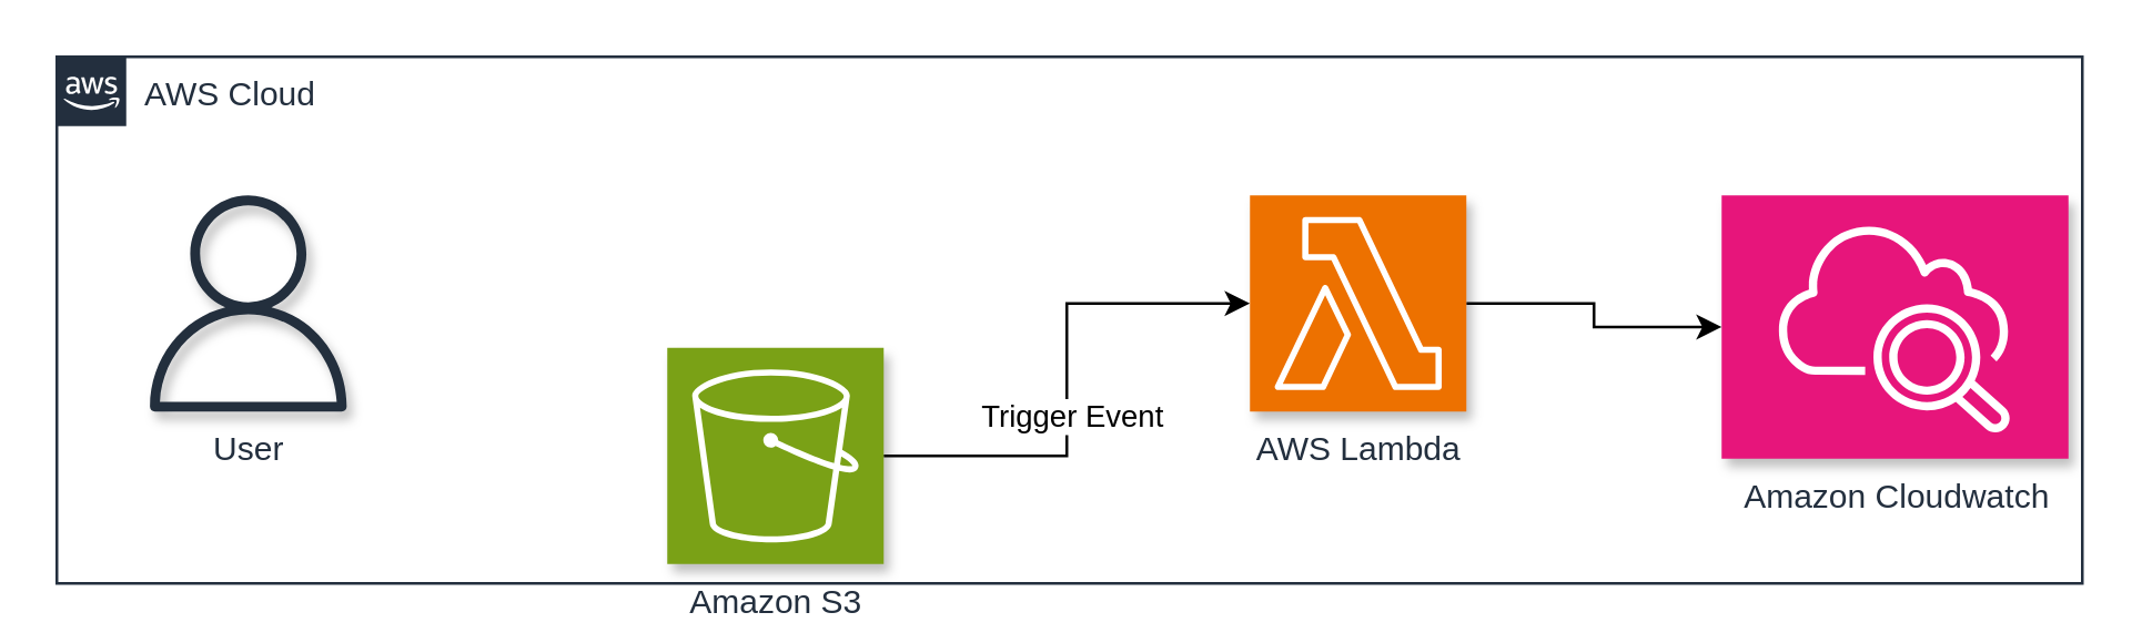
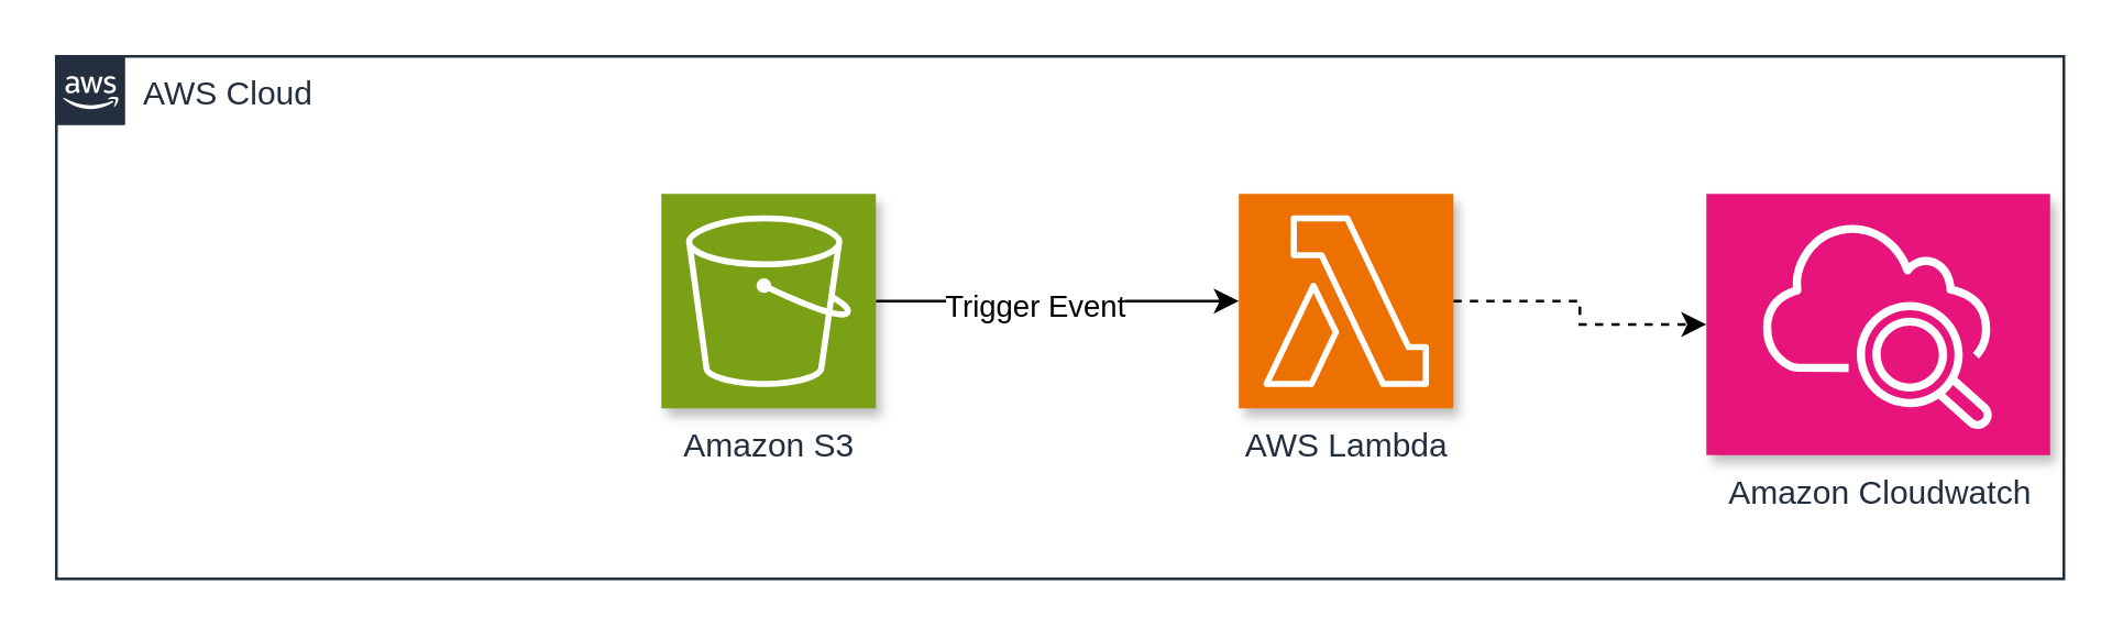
  <mxCell id="0" />
  <mxCell id="1" parent="0" />
  <mxCell id="2" value="AWS Cloud" style="points=[[0,0],[0.25,0],[0.5,0],[0.75,0],[1,0],[1,0.25],[1,0.5],[1,0.75],[1,1],[0.75,1],[0.5,1],[0.25,1],[0,1],[0,0.75],[0,0.5],[0,0.25]];outlineConnect=0;gradientColor=none;html=1;whiteSpace=wrap;fontSize=12;fontStyle=0;container=0;pointerEvents=0;collapsible=0;recursiveResize=0;shape=mxgraph.aws4.group;grIcon=mxgraph.aws4.group_aws_cloud_alt;strokeColor=#232F3E;fillColor=none;verticalAlign=top;align=left;spacingLeft=30;fontColor=#232F3E;dashed=0;" parent="1" vertex="1"><mxGeometry x="20" y="20" width="730" height="190" as="geometry" /></mxCell>
  <mxCell id="3" style="edgeStyle=orthogonalEdgeStyle;rounded=0;orthogonalLoop=1;jettySize=auto;html=1;" parent="1" source="5" target="7" edge="1"><mxGeometry relative="1" as="geometry" /></mxCell>
  <mxCell id="4" value="Trigger Event" style="edgeLabel;html=1;align=center;verticalAlign=middle;resizable=0;points=[];" parent="3" vertex="1" connectable="0"><mxGeometry x="-0.131" y="-1" relative="1" as="geometry"><mxPoint as="offset" /></mxGeometry></mxCell>
- <mxCell id="5" value="Amazon S3" style="sketch=0;points=[[0,0,0],[0.25,0,0],[0.5,0,0],[0.75,0,0],[1,0,0],[0,1,0],[0.25,1,0],[0.5,1,0],[0.75,1,0],[1,1,0],[0,0.25,0],[0,0.5,0],[0,0.75,0],[1,0.25,0],[1,0.5,0],[1,0.75,0]];outlineConnect=0;fontColor=#232F3E;fillColor=#7AA116;strokeColor=#ffffff;dashed=0;verticalLabelPosition=bottom;verticalAlign=top;align=center;html=1;fontSize=12;fontStyle=0;aspect=fixed;shape=mxgraph.aws4.resourceIcon;resIcon=mxgraph.aws4.s3;shadow=1;" parent="1" vertex="1"><mxGeometry x="240" y="125" width="78" height="78" as="geometry" /></mxCell>
- <mxCell id="6" style="edgeStyle=orthogonalEdgeStyle;rounded=0;orthogonalLoop=1;jettySize=auto;html=1;" parent="1" source="7" target="8" edge="1"><mxGeometry relative="1" as="geometry" /></mxCell>
+ <mxCell id="5" value="Amazon S3" style="sketch=0;points=[[0,0,0],[0.25,0,0],[0.5,0,0],[0.75,0,0],[1,0,0],[0,1,0],[0.25,1,0],[0.5,1,0],[0.75,1,0],[1,1,0],[0,0.25,0],[0,0.5,0],[0,0.75,0],[1,0.25,0],[1,0.5,0],[1,0.75,0]];outlineConnect=0;fontColor=#232F3E;fillColor=#7AA116;strokeColor=#ffffff;dashed=0;verticalLabelPosition=bottom;verticalAlign=top;align=center;html=1;fontSize=12;fontStyle=0;aspect=fixed;shape=mxgraph.aws4.resourceIcon;resIcon=mxgraph.aws4.s3;shadow=1;" parent="1" vertex="1"><mxGeometry x="240" y="70" width="78" height="78" as="geometry" /></mxCell>
+ <mxCell id="6" style="edgeStyle=orthogonalEdgeStyle;rounded=0;orthogonalLoop=1;jettySize=auto;html=1;dashed=1;" parent="1" source="7" target="8" edge="1"><mxGeometry relative="1" as="geometry" /></mxCell>
  <mxCell id="7" value="AWS Lambda" style="sketch=0;points=[[0,0,0],[0.25,0,0],[0.5,0,0],[0.75,0,0],[1,0,0],[0,1,0],[0.25,1,0],[0.5,1,0],[0.75,1,0],[1,1,0],[0,0.25,0],[0,0.5,0],[0,0.75,0],[1,0.25,0],[1,0.5,0],[1,0.75,0]];outlineConnect=0;fontColor=#232F3E;fillColor=#ED7100;strokeColor=#ffffff;dashed=0;verticalLabelPosition=bottom;verticalAlign=top;align=center;html=1;fontSize=12;fontStyle=0;aspect=fixed;shape=mxgraph.aws4.resourceIcon;resIcon=mxgraph.aws4.lambda;shadow=1;" parent="1" vertex="1"><mxGeometry x="450" y="70" width="78" height="78" as="geometry" /></mxCell>
  <mxCell id="8" value="Amazon Cloudwatch" style="sketch=0;points=[[0,0,0],[0.25,0,0],[0.5,0,0],[0.75,0,0],[1,0,0],[0,1,0],[0.25,1,0],[0.5,1,0],[0.75,1,0],[1,1,0],[0,0.25,0],[0,0.5,0],[0,0.75,0],[1,0.25,0],[1,0.5,0],[1,0.75,0]];points=[[0,0,0],[0.25,0,0],[0.5,0,0],[0.75,0,0],[1,0,0],[0,1,0],[0.25,1,0],[0.5,1,0],[0.75,1,0],[1,1,0],[0,0.25,0],[0,0.5,0],[0,0.75,0],[1,0.25,0],[1,0.5,0],[1,0.75,0]];outlineConnect=0;fontColor=#232F3E;fillColor=#E7157B;strokeColor=#ffffff;dashed=0;verticalLabelPosition=bottom;verticalAlign=top;align=center;html=1;fontSize=12;fontStyle=0;aspect=fixed;shape=mxgraph.aws4.resourceIcon;resIcon=mxgraph.aws4.cloudwatch_2;shadow=1;" parent="1" vertex="1"><mxGeometry x="620" y="70" width="125" height="95" as="geometry" /></mxCell>
- <mxCell id="9" value="User" style="sketch=0;outlineConnect=0;fontColor=#232F3E;gradientColor=none;fillColor=#232F3D;strokeColor=none;dashed=0;verticalLabelPosition=bottom;verticalAlign=top;align=center;html=1;fontSize=12;fontStyle=0;aspect=fixed;pointerEvents=1;shape=mxgraph.aws4.user;shadow=1;" parent="1" vertex="1"><mxGeometry x="50" y="70" width="78" height="78" as="geometry" /></mxCell>
